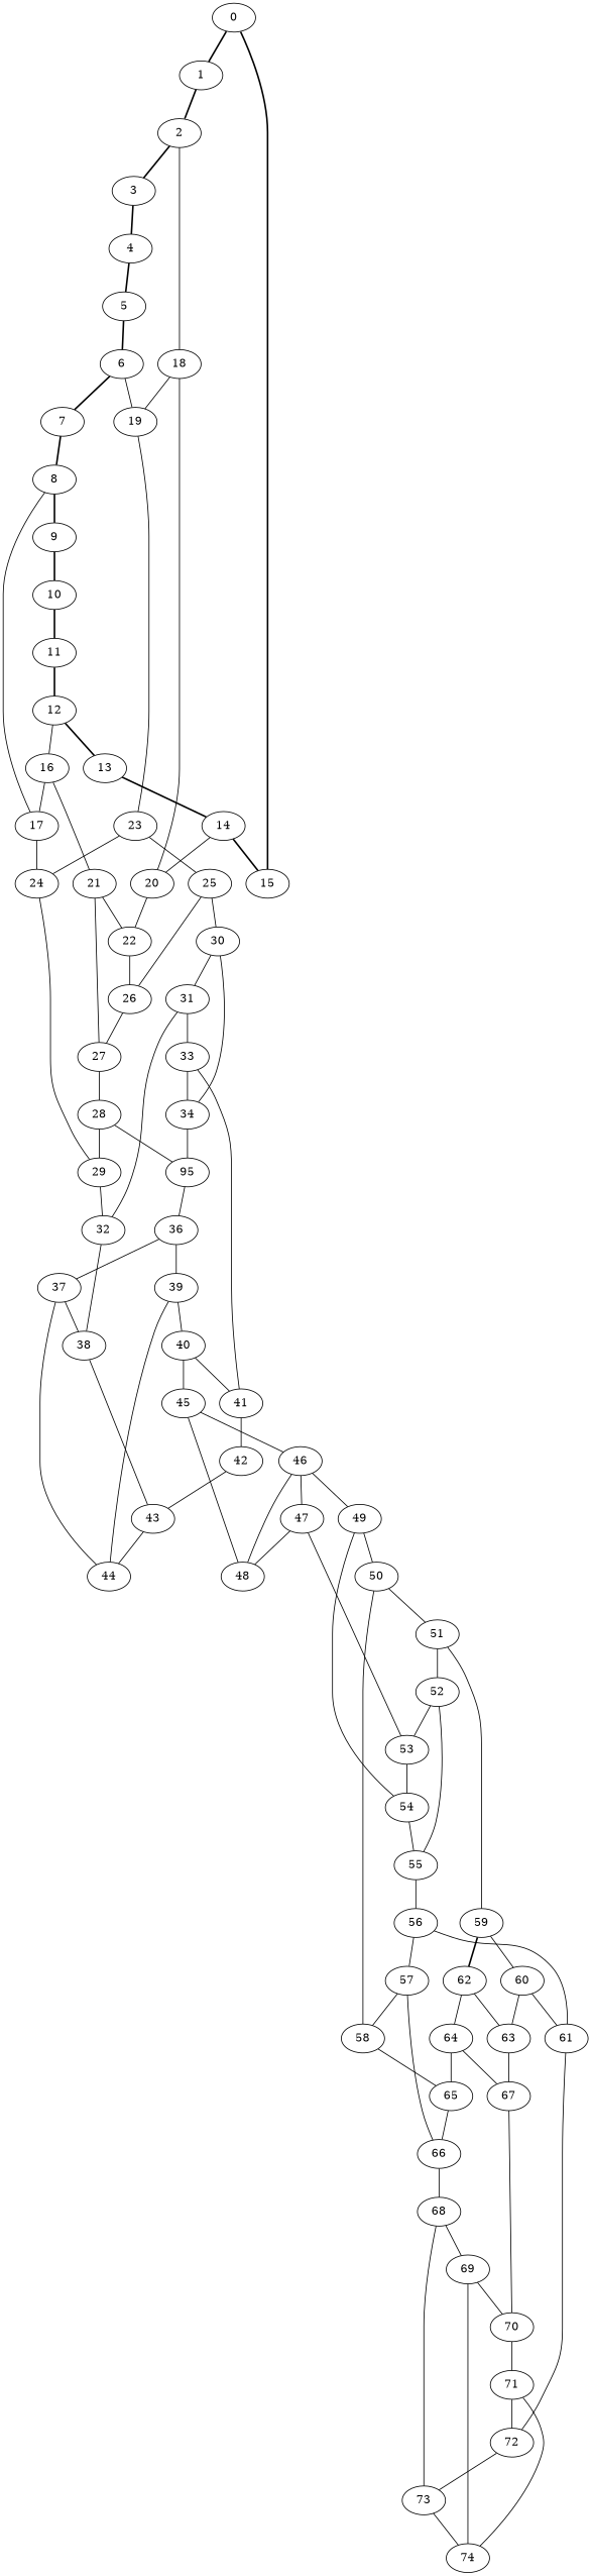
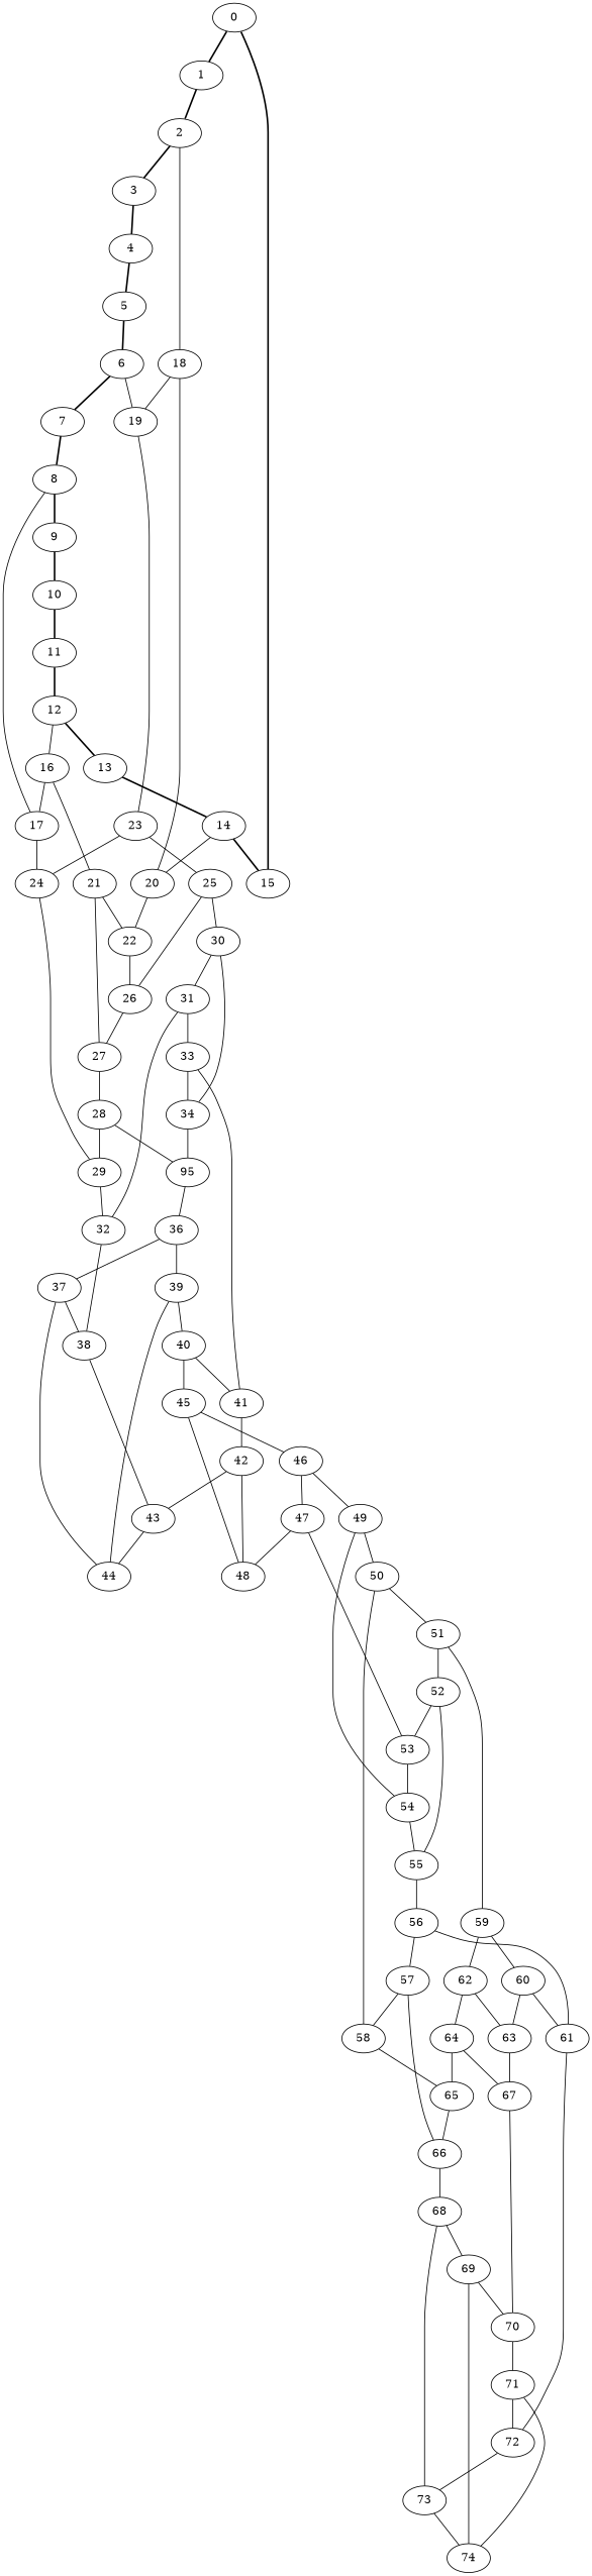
  graph {
    0
    1
    15
    2
    3
    18
    4
    19
    20
    5
    23
    22
    6
    7
    8
    9
    17
    24
    25
    10
    11
    29
    12
    13
    16
    14
    21
    27
    26
    28
    32
    30
    n33 [label=95]
    31
    34
    38
    33
    36
    37
    39
    43
    41
    42
    44
    48
    40
    45
    46
    47
    49
    53
    50
    54
    51
    58
    55
    52
    59
    65
    56
    60
    62
    66
    61
    63
    64
    57
    72
    68
    73
    69
    67
    70
    74
    71
    0 -- 1 [style=bold]
    0 -- 15 [style=bold]
    1 -- 2 [style=bold]
    2 -- 3 [style=bold]
    2 -- 18
    3 -- 4 [style=bold]
    18 -- 19
    18 -- 20
    4 -- 5 [style=bold]
    19 -- 23
    20 -- 22
    5 -- 6 [style=bold]
    23 -- 24
    23 -- 25
    22 -- 26
    6 -- 19
    6 -- 7 [style=bold]
    7 -- 8 [style=bold]
    8 -- 9 [style=bold]
    8 -- 17
    9 -- 10 [style=bold]
    17 -- 24
    24 -- 29
    25 -- 26
    25 -- 30
    10 -- 11 [style=bold]
    11 -- 12 [style=bold]
    29 -- 32
    12 -- 13 [style=bold]
    12 -- 16
    13 -- 14 [style=bold]
    16 -- 17
    16 -- 21
    14 -- 15 [style=bold]
    14 -- 20
    21 -- 22
    21 -- 27
    27 -- 28
    26 -- 27
    28 -- 29
    28 -- n33
    32 -- 38
    30 -- 31
    30 -- 34
    n33 -- 36
    31 -- 32
    31 -- 33
    34 -- n33
    38 -- 43
    33 -- 34
    33 -- 41
    36 -- 37
    36 -- 39
    37 -- 38
    37 -- 44
    39 -- 44
    39 -- 40
    43 -- 44
    41 -- 42
    42 -- 43
-   46 -- 48
+   42 -- 48
    40 -- 41
    40 -- 45
    45 -- 48
    45 -- 46
    46 -- 47
    46 -- 49
    47 -- 48
    47 -- 53
    49 -- 50
    49 -- 54
    53 -- 54
    50 -- 51
    50 -- 58
    54 -- 55
    51 -- 52
    51 -- 59
    58 -- 65
    55 -- 56
    52 -- 53
    52 -- 55
    59 -- 60
-   59 -- 62 [style=bold]
+   59 -- 62
    65 -- 66
    56 -- 61
    56 -- 57
    60 -- 61
    60 -- 63
    62 -- 63
    62 -- 64
    66 -- 68
    61 -- 72
    63 -- 67
    64 -- 65
    64 -- 67
    57 -- 58
    57 -- 66
    72 -- 73
    68 -- 73
    68 -- 69
    73 -- 74
    69 -- 70
    69 -- 74
    67 -- 70
    70 -- 71
    71 -- 72
    71 -- 74
  }
